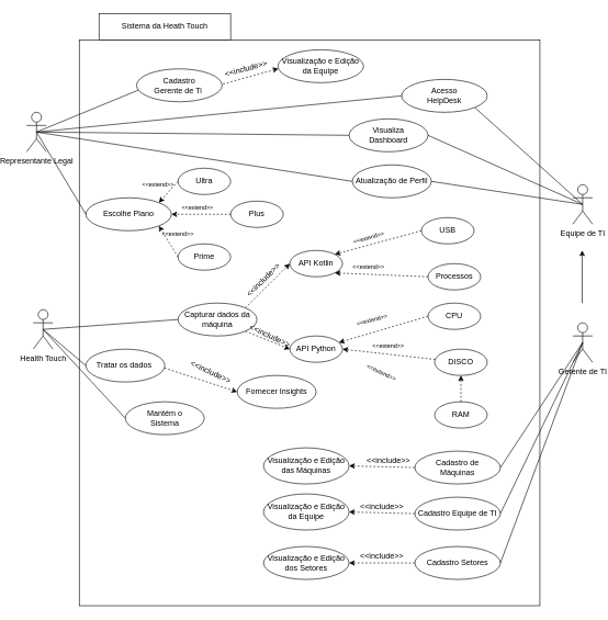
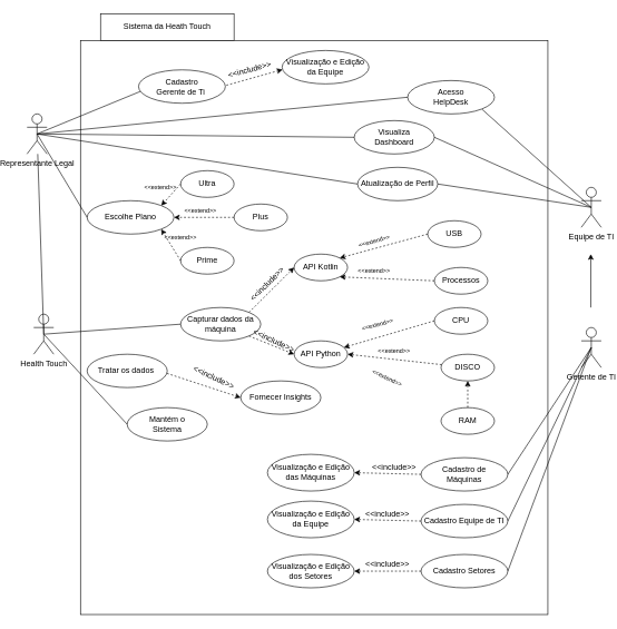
  <mxCell id="0" />
  <mxCell id="1" parent="0" />
  <mxCell id="2" value="" style="rounded=0;whiteSpace=wrap;html=1;labelBackgroundColor=none;" parent="1" vertex="1"><mxGeometry x="100" y="60" width="700" height="860" as="geometry" /></mxCell>
  <mxCell id="3" value="" style="rounded=0;whiteSpace=wrap;html=1;labelBackgroundColor=none;" parent="1" vertex="1"><mxGeometry x="130" y="20" width="200" height="40" as="geometry" /></mxCell>
  <mxCell id="4" value="Representante Legal" style="shape=umlActor;verticalLabelPosition=bottom;verticalAlign=top;html=1;outlineConnect=0;labelBackgroundColor=none;" parent="1" vertex="1"><mxGeometry x="20" y="170" width="30" height="60" as="geometry" /></mxCell>
  <mxCell id="5" value="Sistema da Heath Touch" style="text;html=1;strokeColor=none;fillColor=none;align=center;verticalAlign=middle;whiteSpace=wrap;rounded=0;labelBackgroundColor=none;" parent="1" vertex="1"><mxGeometry x="145" y="25" width="170" height="30" as="geometry" /></mxCell>
  <mxCell id="6" value="Cadastro &lt;br&gt;Gerente de Ti&amp;nbsp;" style="ellipse;whiteSpace=wrap;html=1;labelBackgroundColor=none;" parent="1" vertex="1"><mxGeometry x="187" y="104" width="130" height="50" as="geometry" /></mxCell>
  <mxCell id="7" value="Atualização de Perfil" style="ellipse;whiteSpace=wrap;html=1;labelBackgroundColor=none;" parent="1" vertex="1"><mxGeometry x="515" y="250" width="120" height="50" as="geometry" /></mxCell>
  <mxCell id="8" value="Visualiza&lt;br&gt;Dashboard" style="ellipse;whiteSpace=wrap;html=1;labelBackgroundColor=none;" parent="1" vertex="1"><mxGeometry x="510" y="180" width="120" height="50" as="geometry" /></mxCell>
  <mxCell id="9" value="" style="endArrow=none;html=1;rounded=0;exitX=0.5;exitY=0.5;exitDx=0;exitDy=0;exitPerimeter=0;entryX=0.021;entryY=0.646;entryDx=0;entryDy=0;labelBackgroundColor=none;fontColor=default;entryPerimeter=0;" parent="1" source="4" target="6" edge="1"><mxGeometry width="50" height="50" relative="1" as="geometry"><mxPoint x="160" y="230" as="sourcePoint" /><mxPoint x="210" y="180" as="targetPoint" /></mxGeometry></mxCell>
  <mxCell id="10" value="" style="endArrow=none;html=1;rounded=0;exitX=0.5;exitY=0.5;exitDx=0;exitDy=0;exitPerimeter=0;entryX=0;entryY=0.5;entryDx=0;entryDy=0;labelBackgroundColor=none;fontColor=default;" parent="1" source="4" target="7" edge="1"><mxGeometry width="50" height="50" relative="1" as="geometry"><mxPoint x="75" y="210" as="sourcePoint" /><mxPoint x="300" y="175" as="targetPoint" /></mxGeometry></mxCell>
  <mxCell id="11" value="" style="endArrow=none;html=1;rounded=0;exitX=0.5;exitY=0.5;exitDx=0;exitDy=0;exitPerimeter=0;entryX=0;entryY=0.5;entryDx=0;entryDy=0;labelBackgroundColor=none;fontColor=default;" parent="1" source="4" target="8" edge="1"><mxGeometry width="50" height="50" relative="1" as="geometry"><mxPoint x="85" y="220" as="sourcePoint" /><mxPoint x="310" y="185" as="targetPoint" /></mxGeometry></mxCell>
  <mxCell id="12" value="" style="endArrow=none;html=1;rounded=0;exitX=0.5;exitY=0.5;exitDx=0;exitDy=0;exitPerimeter=0;entryX=1;entryY=0.5;entryDx=0;entryDy=0;labelBackgroundColor=none;fontColor=default;" parent="1" source="16" target="7" edge="1"><mxGeometry width="50" height="50" relative="1" as="geometry"><mxPoint x="220" y="400" as="sourcePoint" /><mxPoint x="270" y="350" as="targetPoint" /></mxGeometry></mxCell>
  <mxCell id="13" value="" style="endArrow=none;html=1;rounded=0;exitX=0.5;exitY=0.5;exitDx=0;exitDy=0;exitPerimeter=0;entryX=1;entryY=0.5;entryDx=0;entryDy=0;labelBackgroundColor=none;fontColor=default;" parent="1" source="16" target="8" edge="1"><mxGeometry width="50" height="50" relative="1" as="geometry"><mxPoint x="75" y="410" as="sourcePoint" /><mxPoint x="290" y="350" as="targetPoint" /></mxGeometry></mxCell>
  <mxCell id="14" value="" style="group;labelBackgroundColor=none;" parent="1" vertex="1" connectable="0"><mxGeometry x="850" y="280" width="30" height="270" as="geometry" /></mxCell>
  <mxCell id="15" value="Gerente de TI" style="shape=umlActor;verticalLabelPosition=bottom;verticalAlign=top;html=1;outlineConnect=0;labelBackgroundColor=none;" parent="14" vertex="1"><mxGeometry y="210" width="30" height="60" as="geometry" /></mxCell>
  <mxCell id="16" value="Equipe de TI" style="shape=umlActor;verticalLabelPosition=bottom;verticalAlign=top;html=1;outlineConnect=0;labelBackgroundColor=none;" parent="14" vertex="1"><mxGeometry width="30" height="60" as="geometry" /></mxCell>
  <mxCell id="17" value="" style="endArrow=classic;html=1;rounded=0;labelBackgroundColor=none;fontColor=default;" parent="14" edge="1"><mxGeometry width="50" height="50" relative="1" as="geometry"><mxPoint x="14.29" y="180" as="sourcePoint" /><mxPoint x="14.29" y="100" as="targetPoint" /></mxGeometry></mxCell>
  <mxCell id="18" value="" style="endArrow=none;html=1;rounded=0;entryX=0.5;entryY=0.5;entryDx=0;entryDy=0;entryPerimeter=0;exitX=1;exitY=0.5;exitDx=0;exitDy=0;labelBackgroundColor=none;fontColor=default;" parent="1" source="29" target="15" edge="1"><mxGeometry width="50" height="50" relative="1" as="geometry"><mxPoint x="290" y="500" as="sourcePoint" /><mxPoint x="340" y="450" as="targetPoint" /></mxGeometry></mxCell>
  <mxCell id="19" value="" style="endArrow=none;html=1;rounded=0;entryX=0.5;entryY=0.5;entryDx=0;entryDy=0;entryPerimeter=0;exitX=1;exitY=0.5;exitDx=0;exitDy=0;labelBackgroundColor=none;fontColor=default;" parent="1" source="28" target="15" edge="1"><mxGeometry width="50" height="50" relative="1" as="geometry"><mxPoint x="440" y="515" as="sourcePoint" /><mxPoint x="695" y="530" as="targetPoint" /></mxGeometry></mxCell>
  <mxCell id="20" value="" style="endArrow=none;html=1;rounded=0;entryX=0.5;entryY=0.5;entryDx=0;entryDy=0;entryPerimeter=0;exitX=1;exitY=0.5;exitDx=0;exitDy=0;labelBackgroundColor=none;fontColor=default;" parent="1" source="37" target="15" edge="1"><mxGeometry width="50" height="50" relative="1" as="geometry"><mxPoint x="450" y="525" as="sourcePoint" /><mxPoint x="705" y="540" as="targetPoint" /></mxGeometry></mxCell>
  <mxCell id="21" value="Health Touch" style="shape=umlActor;verticalLabelPosition=bottom;verticalAlign=top;html=1;outlineConnect=0;labelBackgroundColor=none;" parent="1" vertex="1"><mxGeometry x="30" y="470" width="30" height="60" as="geometry" /></mxCell>
  <mxCell id="22" value="Capturar dados da máquina" style="ellipse;whiteSpace=wrap;html=1;labelBackgroundColor=none;" parent="1" vertex="1"><mxGeometry x="250" y="460" width="120" height="50" as="geometry" /></mxCell>
  <mxCell id="23" value="Tratar os dados&amp;nbsp;" style="ellipse;whiteSpace=wrap;html=1;labelBackgroundColor=none;" parent="1" vertex="1"><mxGeometry x="110" y="530" width="120" height="50" as="geometry" /></mxCell>
  <mxCell id="24" value="" style="endArrow=none;html=1;rounded=0;exitX=0.5;exitY=0.5;exitDx=0;exitDy=0;exitPerimeter=0;entryX=0;entryY=0.5;entryDx=0;entryDy=0;labelBackgroundColor=none;fontColor=default;" parent="1" source="21" target="22" edge="1"><mxGeometry width="50" height="50" relative="1" as="geometry"><mxPoint x="210" y="560" as="sourcePoint" /><mxPoint x="260" y="510" as="targetPoint" /></mxGeometry></mxCell>
- <mxCell id="25" value="" style="endArrow=none;html=1;rounded=0;entryX=0;entryY=0.5;entryDx=0;entryDy=0;exitX=0.5;exitY=0.5;exitDx=0;exitDy=0;exitPerimeter=0;labelBackgroundColor=none;fontColor=default;" parent="1" source="21" target="23" edge="1"><mxGeometry width="50" height="50" relative="1" as="geometry"><mxPoint x="50" y="500" as="sourcePoint" /><mxPoint x="155" y="455" as="targetPoint" /></mxGeometry></mxCell>
+ <mxCell id="25" value="" style="endArrow=none;html=1;rounded=0;exitX=0.5;exitY=0.5;exitDx=0;exitDy=0;exitPerimeter=0;labelBackgroundColor=none;fontColor=default;" parent="1" source="21" target="4" edge="1"><mxGeometry width="50" height="50" relative="1" as="geometry"><mxPoint x="50" y="500" as="sourcePoint" /><mxPoint x="155" y="455" as="targetPoint" /></mxGeometry></mxCell>
  <mxCell id="26" value="" style="group;labelBackgroundColor=none;" parent="1" vertex="1" connectable="0"><mxGeometry x="145" y="679.998" width="595" height="200.002" as="geometry" /></mxCell>
  <mxCell id="27" value="" style="group;labelBackgroundColor=none;" parent="26" vertex="1" connectable="0"><mxGeometry x="245" width="350" height="200.002" as="geometry" /></mxCell>
  <mxCell id="28" value="Cadastro Equipe de TI" style="ellipse;whiteSpace=wrap;html=1;labelBackgroundColor=none;" parent="27" vertex="1"><mxGeometry x="220" y="74.982" width="130" height="50" as="geometry" /></mxCell>
  <mxCell id="29" value="Cadastro de&lt;br&gt;Máquinas" style="ellipse;whiteSpace=wrap;html=1;labelBackgroundColor=none;" parent="27" vertex="1"><mxGeometry x="220" y="4.982" width="130" height="50" as="geometry" /></mxCell>
  <mxCell id="30" value="" style="endArrow=classic;html=1;rounded=0;exitX=0;exitY=0.5;exitDx=0;exitDy=0;entryX=1;entryY=0.5;entryDx=0;entryDy=0;dashed=1;labelBackgroundColor=none;fontColor=default;" parent="27" source="29" target="31" edge="1"><mxGeometry width="50" height="50" relative="1" as="geometry"><mxPoint x="150" y="-35.018" as="sourcePoint" /><mxPoint x="200" y="-85.018" as="targetPoint" /></mxGeometry></mxCell>
  <mxCell id="31" value="Visualização e Edição das Máquinas" style="ellipse;whiteSpace=wrap;html=1;labelBackgroundColor=none;" parent="27" vertex="1"><mxGeometry x="-10" width="130" height="54.98" as="geometry" /></mxCell>
  <mxCell id="32" value="&amp;lt;&amp;lt;include&amp;gt;&amp;gt;" style="text;html=1;strokeColor=none;fillColor=none;align=center;verticalAlign=middle;whiteSpace=wrap;rounded=0;rotation=0;labelBackgroundColor=none;" parent="27" vertex="1"><mxGeometry x="150" y="4.982" width="60" height="30" as="geometry" /></mxCell>
  <mxCell id="33" value="&amp;lt;&amp;lt;include&amp;gt;&amp;gt;" style="text;html=1;strokeColor=none;fillColor=none;align=center;verticalAlign=middle;whiteSpace=wrap;rounded=0;rotation=0;labelBackgroundColor=none;" parent="27" vertex="1"><mxGeometry x="140" y="74.982" width="60" height="30" as="geometry" /></mxCell>
  <mxCell id="34" value="&amp;lt;&amp;lt;include&amp;gt;&amp;gt;" style="text;html=1;strokeColor=none;fillColor=none;align=center;verticalAlign=middle;whiteSpace=wrap;rounded=0;rotation=0;labelBackgroundColor=none;" parent="27" vertex="1"><mxGeometry x="140" y="150.002" width="60" height="30" as="geometry" /></mxCell>
  <mxCell id="35" value="Visualização e Edição&lt;br&gt;da Equipe" style="ellipse;whiteSpace=wrap;html=1;labelBackgroundColor=none;" parent="27" vertex="1"><mxGeometry x="-10" y="70" width="130" height="54.98" as="geometry" /></mxCell>
  <mxCell id="36" value="" style="endArrow=classic;html=1;rounded=0;exitX=0;exitY=0.5;exitDx=0;exitDy=0;entryX=1;entryY=0.5;entryDx=0;entryDy=0;dashed=1;labelBackgroundColor=none;fontColor=default;" parent="27" source="28" target="35" edge="1"><mxGeometry width="50" height="50" relative="1" as="geometry"><mxPoint x="230" y="39.982" as="sourcePoint" /><mxPoint x="130" y="59.982" as="targetPoint" /></mxGeometry></mxCell>
  <mxCell id="37" value="Cadastro Setores" style="ellipse;whiteSpace=wrap;html=1;labelBackgroundColor=none;" parent="27" vertex="1"><mxGeometry x="220" y="150.002" width="130" height="50" as="geometry" /></mxCell>
  <mxCell id="38" value="Visualização e Edição&lt;br&gt;dos Setores" style="ellipse;whiteSpace=wrap;html=1;labelBackgroundColor=none;" parent="27" vertex="1"><mxGeometry x="-10" y="150.002" width="130" height="50" as="geometry" /></mxCell>
  <mxCell id="39" value="" style="endArrow=classic;html=1;rounded=0;exitX=0;exitY=0.5;exitDx=0;exitDy=0;entryX=1;entryY=0.5;entryDx=0;entryDy=0;dashed=1;labelBackgroundColor=none;fontColor=default;" parent="27" source="37" target="38" edge="1"><mxGeometry width="50" height="50" relative="1" as="geometry"><mxPoint x="240" y="-80.018" as="sourcePoint" /><mxPoint x="140" y="-60.018" as="targetPoint" /></mxGeometry></mxCell>
  <mxCell id="40" value="API Kotlin" style="ellipse;whiteSpace=wrap;html=1;labelBackgroundColor=none;" parent="1" vertex="1"><mxGeometry x="420" y="380" width="80" height="40" as="geometry" /></mxCell>
  <mxCell id="41" value="API Python" style="ellipse;whiteSpace=wrap;html=1;labelBackgroundColor=none;" parent="1" vertex="1"><mxGeometry x="420" y="510" width="80" height="40" as="geometry" /></mxCell>
  <mxCell id="42" value="" style="endArrow=classic;html=1;rounded=0;entryX=0;entryY=0.5;entryDx=0;entryDy=0;dashed=1;exitX=1;exitY=1;exitDx=0;exitDy=0;labelBackgroundColor=none;fontColor=default;" parent="1" source="22" target="41" edge="1"><mxGeometry width="50" height="50" relative="1" as="geometry"><mxPoint x="275" y="719.998" as="sourcePoint" /><mxPoint x="390" y="786.998" as="targetPoint" /></mxGeometry></mxCell>
  <mxCell id="43" value="" style="endArrow=classic;html=1;rounded=0;entryX=0;entryY=0.5;entryDx=0;entryDy=0;dashed=1;exitX=1;exitY=0;exitDx=0;exitDy=0;labelBackgroundColor=none;fontColor=default;" parent="1" source="22" target="40" edge="1"><mxGeometry width="50" height="50" relative="1" as="geometry"><mxPoint x="362" y="473" as="sourcePoint" /><mxPoint x="413" y="500" as="targetPoint" /></mxGeometry></mxCell>
  <mxCell id="44" value="RAM" style="ellipse;whiteSpace=wrap;html=1;labelBackgroundColor=none;" parent="1" vertex="1"><mxGeometry x="640" y="610" width="80" height="40" as="geometry" /></mxCell>
  <mxCell id="45" value="CPU" style="ellipse;whiteSpace=wrap;html=1;labelBackgroundColor=none;" parent="1" vertex="1"><mxGeometry x="630" y="460" width="80" height="40" as="geometry" /></mxCell>
  <mxCell id="46" value="DISCO" style="ellipse;whiteSpace=wrap;html=1;labelBackgroundColor=none;" parent="1" vertex="1"><mxGeometry x="640" y="530" width="80" height="40" as="geometry" /></mxCell>
  <mxCell id="47" value="" style="endArrow=classic;html=1;rounded=0;dashed=1;labelBackgroundColor=none;fontColor=default;" parent="1" source="44" target="46" edge="1"><mxGeometry width="50" height="50" relative="1" as="geometry"><mxPoint x="362" y="473" as="sourcePoint" /><mxPoint x="423" y="550" as="targetPoint" /></mxGeometry></mxCell>
  <mxCell id="48" value="" style="endArrow=classic;html=1;rounded=0;entryX=1;entryY=0.5;entryDx=0;entryDy=0;dashed=1;labelBackgroundColor=none;fontColor=default;" parent="1" source="46" target="41" edge="1"><mxGeometry width="50" height="50" relative="1" as="geometry"><mxPoint x="514" y="592" as="sourcePoint" /><mxPoint x="491" y="564" as="targetPoint" /></mxGeometry></mxCell>
  <mxCell id="49" value="" style="endArrow=classic;html=1;rounded=0;dashed=1;exitX=0;exitY=0.5;exitDx=0;exitDy=0;labelBackgroundColor=none;fontColor=default;" parent="1" source="45" target="41" edge="1"><mxGeometry width="50" height="50" relative="1" as="geometry"><mxPoint x="524" y="602" as="sourcePoint" /><mxPoint x="501" y="574" as="targetPoint" /></mxGeometry></mxCell>
  <mxCell id="50" value="USB" style="ellipse;whiteSpace=wrap;html=1;labelBackgroundColor=none;" parent="1" vertex="1"><mxGeometry x="620" y="330" width="80" height="40" as="geometry" /></mxCell>
  <mxCell id="51" value="" style="endArrow=classic;html=1;rounded=0;dashed=1;exitX=0;exitY=0.5;exitDx=0;exitDy=0;entryX=1;entryY=0;entryDx=0;entryDy=0;labelBackgroundColor=none;fontColor=default;" parent="1" source="50" target="40" edge="1"><mxGeometry width="50" height="50" relative="1" as="geometry"><mxPoint x="510" y="490" as="sourcePoint" /><mxPoint x="477" y="531" as="targetPoint" /></mxGeometry></mxCell>
  <mxCell id="52" value="Processos" style="ellipse;whiteSpace=wrap;html=1;labelBackgroundColor=none;" parent="1" vertex="1"><mxGeometry x="630" y="400" width="80" height="40" as="geometry" /></mxCell>
  <mxCell id="53" value="" style="endArrow=classic;html=1;rounded=0;dashed=1;exitX=0;exitY=0.5;exitDx=0;exitDy=0;entryX=1;entryY=1;entryDx=0;entryDy=0;labelBackgroundColor=none;fontColor=default;" parent="1" source="52" target="40" edge="1"><mxGeometry width="50" height="50" relative="1" as="geometry"><mxPoint x="510" y="370" as="sourcePoint" /><mxPoint x="481" y="411" as="targetPoint" /></mxGeometry></mxCell>
  <mxCell id="54" value="Escolhe Plano" style="ellipse;whiteSpace=wrap;html=1;labelBackgroundColor=none;" parent="1" vertex="1"><mxGeometry x="110" y="300" width="130" height="50" as="geometry" /></mxCell>
  <mxCell id="55" value="" style="endArrow=none;html=1;rounded=0;exitX=0.5;exitY=0.5;exitDx=0;exitDy=0;exitPerimeter=0;entryX=0;entryY=0.5;entryDx=0;entryDy=0;labelBackgroundColor=none;fontColor=default;" parent="1" source="4" target="54" edge="1"><mxGeometry width="50" height="50" relative="1" as="geometry"><mxPoint x="60" y="210" as="sourcePoint" /><mxPoint x="230" y="120" as="targetPoint" /></mxGeometry></mxCell>
  <mxCell id="56" value="Ultra" style="ellipse;whiteSpace=wrap;html=1;labelBackgroundColor=none;" parent="1" vertex="1"><mxGeometry x="250" y="255" width="80" height="40" as="geometry" /></mxCell>
  <mxCell id="57" value="Plus" style="ellipse;whiteSpace=wrap;html=1;labelBackgroundColor=none;" parent="1" vertex="1"><mxGeometry x="330" y="305" width="80" height="40" as="geometry" /></mxCell>
  <mxCell id="58" value="Prime" style="ellipse;whiteSpace=wrap;html=1;labelBackgroundColor=none;" parent="1" vertex="1"><mxGeometry x="250" y="370" width="80" height="40" as="geometry" /></mxCell>
  <mxCell id="59" value="" style="endArrow=classic;html=1;rounded=0;dashed=1;exitX=0;exitY=0.5;exitDx=0;exitDy=0;entryX=1;entryY=0;entryDx=0;entryDy=0;labelBackgroundColor=none;fontColor=default;" parent="1" source="56" target="54" edge="1"><mxGeometry width="50" height="50" relative="1" as="geometry"><mxPoint x="510" y="370" as="sourcePoint" /><mxPoint x="468" y="396" as="targetPoint" /></mxGeometry></mxCell>
  <mxCell id="60" value="" style="endArrow=classic;html=1;rounded=0;dashed=1;entryX=1;entryY=0.5;entryDx=0;entryDy=0;labelBackgroundColor=none;fontColor=default;" parent="1" source="57" target="54" edge="1"><mxGeometry width="50" height="50" relative="1" as="geometry"><mxPoint x="260" y="285" as="sourcePoint" /><mxPoint x="231" y="317" as="targetPoint" /></mxGeometry></mxCell>
  <mxCell id="61" value="" style="endArrow=classic;html=1;rounded=0;dashed=1;exitX=0;exitY=0.5;exitDx=0;exitDy=0;entryX=1;entryY=1;entryDx=0;entryDy=0;labelBackgroundColor=none;fontColor=default;" parent="1" source="58" target="54" edge="1"><mxGeometry width="50" height="50" relative="1" as="geometry"><mxPoint x="270" y="295" as="sourcePoint" /><mxPoint x="241" y="327" as="targetPoint" /></mxGeometry></mxCell>
  <mxCell id="62" value="&lt;font style=&quot;font-size: 9px;&quot;&gt;&amp;lt;&amp;lt;extend&amp;gt;&amp;gt;&lt;/font&gt;" style="text;html=1;strokeColor=none;fillColor=none;align=center;verticalAlign=middle;whiteSpace=wrap;rounded=0;rotation=0;labelBackgroundColor=none;" parent="1" vertex="1"><mxGeometry x="220" y="340" width="60" height="30" as="geometry" /></mxCell>
  <mxCell id="63" value="&lt;font style=&quot;font-size: 9px;&quot;&gt;&amp;lt;&amp;lt;extend&amp;gt;&amp;gt;&lt;/font&gt;" style="text;html=1;strokeColor=none;fillColor=none;align=center;verticalAlign=middle;whiteSpace=wrap;rounded=0;rotation=0;labelBackgroundColor=none;" parent="1" vertex="1"><mxGeometry x="250" y="300" width="60" height="30" as="geometry" /></mxCell>
  <mxCell id="64" value="&lt;font style=&quot;font-size: 9px;&quot;&gt;&amp;lt;&amp;lt;extend&amp;gt;&amp;gt;&lt;/font&gt;" style="text;html=1;strokeColor=none;fillColor=none;align=center;verticalAlign=middle;whiteSpace=wrap;rounded=0;rotation=0;labelBackgroundColor=none;" parent="1" vertex="1"><mxGeometry x="190" y="265" width="60" height="30" as="geometry" /></mxCell>
  <mxCell id="65" value="&lt;font style=&quot;font-size: 9px;&quot;&gt;&amp;lt;&amp;lt;extend&amp;gt;&amp;gt;&lt;/font&gt;" style="text;html=1;strokeColor=none;fillColor=none;align=center;verticalAlign=middle;whiteSpace=wrap;rounded=0;rotation=-16;labelBackgroundColor=none;" parent="1" vertex="1"><mxGeometry x="510" y="345" width="60" height="30" as="geometry" /></mxCell>
  <mxCell id="66" value="&lt;font style=&quot;font-size: 9px;&quot;&gt;&amp;lt;&amp;lt;extend&amp;gt;&amp;gt;&lt;/font&gt;" style="text;html=1;strokeColor=none;fillColor=none;align=center;verticalAlign=middle;whiteSpace=wrap;rounded=0;rotation=0;labelBackgroundColor=none;" parent="1" vertex="1"><mxGeometry x="510" y="390" width="60" height="30" as="geometry" /></mxCell>
  <mxCell id="67" value="&lt;font style=&quot;font-size: 9px;&quot;&gt;&amp;lt;&amp;lt;extend&amp;gt;&amp;gt;&lt;/font&gt;" style="text;html=1;strokeColor=none;fillColor=none;align=center;verticalAlign=middle;whiteSpace=wrap;rounded=0;rotation=0;labelBackgroundColor=none;" parent="1" vertex="1"><mxGeometry x="540" y="510" width="60" height="30" as="geometry" /></mxCell>
  <mxCell id="68" value="&lt;font style=&quot;font-size: 9px;&quot;&gt;&amp;lt;&amp;lt;extend&amp;gt;&amp;gt;&lt;/font&gt;" style="text;html=1;strokeColor=none;fillColor=none;align=center;verticalAlign=middle;whiteSpace=wrap;rounded=0;rotation=-15;labelBackgroundColor=none;" parent="1" vertex="1"><mxGeometry x="515" y="470" width="60" height="30" as="geometry" /></mxCell>
  <mxCell id="69" value="&lt;font style=&quot;font-size: 9px;&quot;&gt;&amp;lt;&amp;lt;extend&amp;gt;&amp;gt;&lt;/font&gt;" style="text;html=1;strokeColor=none;fillColor=none;align=center;verticalAlign=middle;whiteSpace=wrap;rounded=0;rotation=25;labelBackgroundColor=none;" parent="1" vertex="1"><mxGeometry x="530" y="550" width="60" height="30" as="geometry" /></mxCell>
  <mxCell id="70" value="&amp;lt;&amp;lt;include&amp;gt;&amp;gt;" style="text;html=1;strokeColor=none;fillColor=none;align=center;verticalAlign=middle;whiteSpace=wrap;rounded=0;rotation=-45;labelBackgroundColor=none;" parent="1" vertex="1"><mxGeometry x="350" y="410" width="60" height="30" as="geometry" /></mxCell>
  <mxCell id="71" value="&amp;lt;&amp;lt;include&amp;gt;&amp;gt;" style="text;html=1;strokeColor=none;fillColor=none;align=center;verticalAlign=middle;whiteSpace=wrap;rounded=0;rotation=25;labelBackgroundColor=none;" parent="1" vertex="1"><mxGeometry x="360" y="495" width="60" height="30" as="geometry" /></mxCell>
  <mxCell id="72" value="" style="endArrow=none;html=1;rounded=0;exitX=0.5;exitY=0.5;exitDx=0;exitDy=0;exitPerimeter=0;entryX=1;entryY=1;entryDx=0;entryDy=0;labelBackgroundColor=none;fontColor=default;" parent="1" source="16" target="73" edge="1"><mxGeometry width="50" height="50" relative="1" as="geometry"><mxPoint x="870" y="280" as="sourcePoint" /><mxPoint x="650" y="180" as="targetPoint" /></mxGeometry></mxCell>
  <mxCell id="73" value="Acesso&lt;br&gt;HelpDesk" style="ellipse;whiteSpace=wrap;html=1;labelBackgroundColor=none;" parent="1" vertex="1"><mxGeometry x="590" y="120" width="130" height="50" as="geometry" /></mxCell>
  <mxCell id="74" value="&amp;lt;&amp;lt;include&amp;gt;&amp;gt;" style="text;html=1;strokeColor=none;fillColor=none;align=center;verticalAlign=middle;whiteSpace=wrap;rounded=0;rotation=25;labelBackgroundColor=none;" parent="1" vertex="1"><mxGeometry x="270" y="550" width="60" height="30" as="geometry" /></mxCell>
  <mxCell id="75" value="" style="endArrow=classic;html=1;rounded=0;dashed=1;exitX=0.996;exitY=0.574;exitDx=0;exitDy=0;exitPerimeter=0;entryX=0;entryY=0.5;entryDx=0;entryDy=0;labelBackgroundColor=none;fontColor=default;" parent="1" source="23" target="76" edge="1"><mxGeometry width="50" height="50" relative="1" as="geometry"><mxPoint x="283" y="550" as="sourcePoint" /><mxPoint x="350" y="483" as="targetPoint" /></mxGeometry></mxCell>
  <mxCell id="76" value="Fornecer Insights" style="ellipse;whiteSpace=wrap;html=1;labelBackgroundColor=none;" parent="1" vertex="1"><mxGeometry x="340" y="570" width="120" height="50" as="geometry" /></mxCell>
  <mxCell id="77" value="" style="endArrow=none;html=1;rounded=0;exitX=0.5;exitY=0.5;exitDx=0;exitDy=0;exitPerimeter=0;entryX=0;entryY=0.5;entryDx=0;entryDy=0;labelBackgroundColor=none;fontColor=default;" parent="1" source="21" target="78" edge="1"><mxGeometry width="50" height="50" relative="1" as="geometry"><mxPoint x="55" y="510" as="sourcePoint" /><mxPoint x="200" y="680" as="targetPoint" /></mxGeometry></mxCell>
  <mxCell id="78" value="Mantém o&lt;br&gt;Sistema" style="ellipse;whiteSpace=wrap;html=1;labelBackgroundColor=none;" parent="1" vertex="1"><mxGeometry x="170" y="610" width="120" height="50" as="geometry" /></mxCell>
  <mxCell id="79" value="Visualização e Edição da Equipe" style="ellipse;whiteSpace=wrap;html=1;labelBackgroundColor=none;" vertex="1" parent="1"><mxGeometry x="402" y="75" width="130" height="50" as="geometry" /></mxCell>
  <mxCell id="80" value="" style="endArrow=none;html=1;rounded=0;dashed=1;entryX=1.001;entryY=0.47;entryDx=0;entryDy=0;labelBackgroundColor=none;fontColor=default;entryPerimeter=0;exitX=0.005;exitY=0.571;exitDx=0;exitDy=0;exitPerimeter=0;endFill=0;startArrow=classic;startFill=1;" edge="1" parent="1" source="79" target="6"><mxGeometry width="50" height="50" relative="1" as="geometry"><mxPoint x="428" y="147" as="sourcePoint" /><mxPoint x="317" y="170" as="targetPoint" /></mxGeometry></mxCell>
  <mxCell id="81" value="&amp;lt;&amp;lt;include&amp;gt;&amp;gt;" style="text;html=1;strokeColor=none;fillColor=none;align=center;verticalAlign=middle;whiteSpace=wrap;rounded=0;rotation=-15;labelBackgroundColor=none;" vertex="1" parent="1"><mxGeometry x="328" y="92" width="51" height="23" as="geometry" /></mxCell>
  <mxCell id="82" value="" style="endArrow=none;html=1;rounded=0;entryX=0;entryY=0.5;entryDx=0;entryDy=0;labelBackgroundColor=none;fontColor=default;" edge="1" parent="1" target="73"><mxGeometry width="50" height="50" relative="1" as="geometry"><mxPoint x="36" y="200" as="sourcePoint" /><mxPoint x="210" y="120" as="targetPoint" /></mxGeometry></mxCell>
